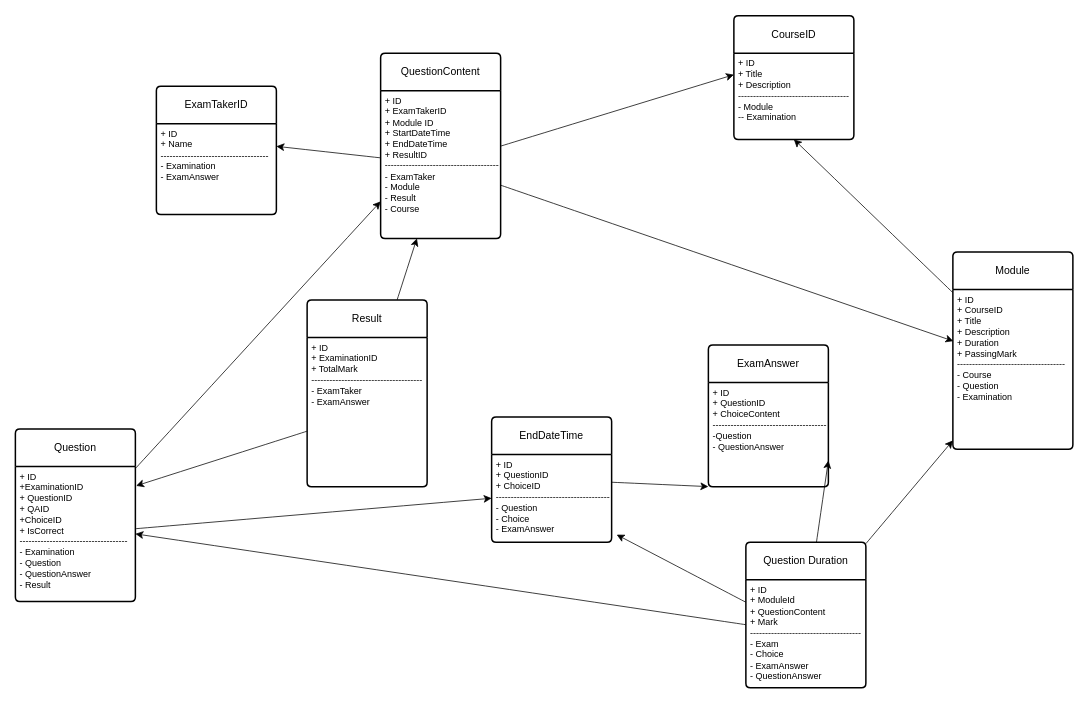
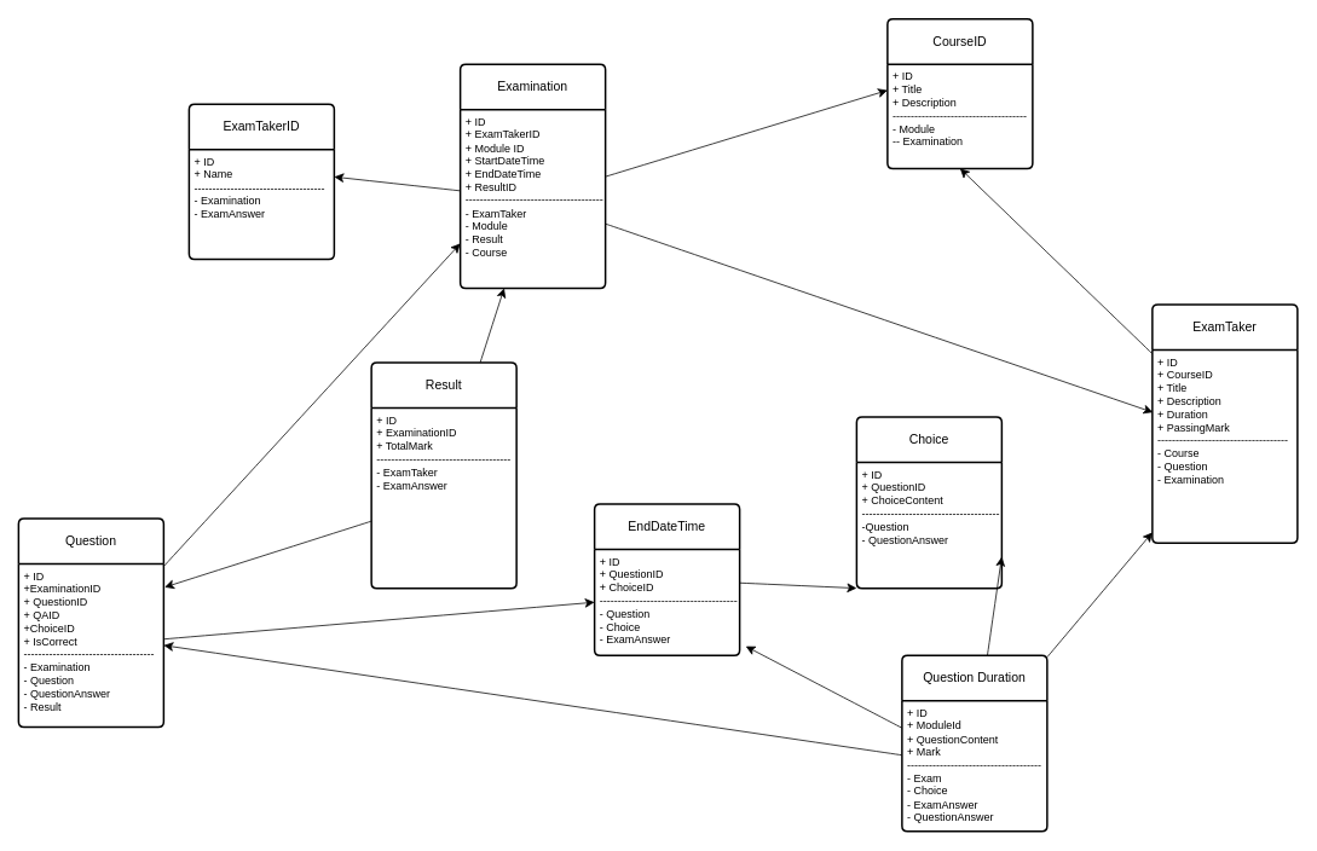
  <mxCell id="0" />
  <mxCell id="1" parent="0" />
  <mxCell id="2" value="ExamTakerID" style="swimlane;childLayout=stackLayout;horizontal=1;startSize=50;horizontalStack=0;rounded=1;fontSize=14;fontStyle=0;strokeWidth=2;resizeParent=0;resizeLast=1;shadow=0;dashed=0;align=center;arcSize=4;whiteSpace=wrap;html=1;" parent="1" vertex="1"><mxGeometry x="208" y="114" width="160" height="171" as="geometry" /></mxCell>
  <mxCell id="3" value="+ ID&lt;br&gt;+ Name&lt;br&gt;------------------------------------&lt;br&gt;- Examination&lt;br&gt;- ExamAnswer" style="align=left;strokeColor=none;fillColor=none;spacingLeft=4;fontSize=12;verticalAlign=top;resizable=0;rotatable=0;part=1;html=1;" parent="2" vertex="1"><mxGeometry y="50" width="160" height="121" as="geometry" /></mxCell>
  <mxCell id="4" style="edgeStyle=none;curved=1;rounded=0;orthogonalLoop=1;jettySize=auto;html=1;entryX=0.5;entryY=1;entryDx=0;entryDy=0;fontSize=12;startSize=8;endSize=8;" parent="1" source="5" target="12" edge="1"><mxGeometry relative="1" as="geometry" /></mxCell>
- <mxCell id="5" value="Module" style="swimlane;childLayout=stackLayout;horizontal=1;startSize=50;horizontalStack=0;rounded=1;fontSize=14;fontStyle=0;strokeWidth=2;resizeParent=0;resizeLast=1;shadow=0;dashed=0;align=center;arcSize=4;whiteSpace=wrap;html=1;" parent="1" vertex="1"><mxGeometry x="1270" y="335" width="160" height="263" as="geometry" /></mxCell>
+ <mxCell id="5" value="ExamTaker" style="swimlane;childLayout=stackLayout;horizontal=1;startSize=50;horizontalStack=0;rounded=1;fontSize=14;fontStyle=0;strokeWidth=2;resizeParent=0;resizeLast=1;shadow=0;dashed=0;align=center;arcSize=4;whiteSpace=wrap;html=1;" parent="1" vertex="1"><mxGeometry x="1270" y="335" width="160" height="263" as="geometry" /></mxCell>
  <mxCell id="6" value="+ ID&lt;br&gt;+ CourseID&lt;br&gt;+ Title&lt;br&gt;+ Description&lt;br&gt;+ Duration&lt;br&gt;+ PassingMark&lt;br&gt;------------------------------------&lt;br&gt;- Course&lt;br&gt;- Question&lt;br&gt;- Examination" style="align=left;strokeColor=none;fillColor=none;spacingLeft=4;fontSize=12;verticalAlign=top;resizable=0;rotatable=0;part=1;html=1;" parent="5" vertex="1"><mxGeometry y="50" width="160" height="213" as="geometry" /></mxCell>
- <mxCell id="7" value="ExamAnswer" style="swimlane;childLayout=stackLayout;horizontal=1;startSize=50;horizontalStack=0;rounded=1;fontSize=14;fontStyle=0;strokeWidth=2;resizeParent=0;resizeLast=1;shadow=0;dashed=0;align=center;arcSize=4;whiteSpace=wrap;html=1;" parent="1" vertex="1"><mxGeometry x="944" y="459" width="160" height="189" as="geometry" /></mxCell>
+ <mxCell id="7" value="Choice" style="swimlane;childLayout=stackLayout;horizontal=1;startSize=50;horizontalStack=0;rounded=1;fontSize=14;fontStyle=0;strokeWidth=2;resizeParent=0;resizeLast=1;shadow=0;dashed=0;align=center;arcSize=4;whiteSpace=wrap;html=1;" parent="1" vertex="1"><mxGeometry x="944" y="459" width="160" height="189" as="geometry" /></mxCell>
  <mxCell id="8" value="+ ID&lt;br&gt;+ QuestionID&lt;br&gt;+ ChoiceContent&lt;br&gt;--------------------------------------&lt;br&gt;-Question&lt;br&gt;- QuestionAnswer" style="align=left;strokeColor=none;fillColor=none;spacingLeft=4;fontSize=12;verticalAlign=top;resizable=0;rotatable=0;part=1;html=1;" parent="7" vertex="1"><mxGeometry y="50" width="160" height="139" as="geometry" /></mxCell>
  <mxCell id="9" value="Question" style="swimlane;childLayout=stackLayout;horizontal=1;startSize=50;horizontalStack=0;rounded=1;fontSize=14;fontStyle=0;strokeWidth=2;resizeParent=0;resizeLast=1;shadow=0;dashed=0;align=center;arcSize=4;whiteSpace=wrap;html=1;" parent="1" vertex="1"><mxGeometry x="20" y="571" width="160" height="230" as="geometry" /></mxCell>
  <mxCell id="10" value="+ ID&lt;br&gt;+ExaminationID&lt;br&gt;+ QuestionID&lt;br&gt;+ QAID&lt;br&gt;+ChoiceID&lt;br&gt;+ IsCorrect&lt;br&gt;------------------------------------&lt;br&gt;- Examination&lt;br&gt;- Question&lt;br&gt;- QuestionAnswer&lt;br&gt;- Result" style="align=left;strokeColor=none;fillColor=none;spacingLeft=4;fontSize=12;verticalAlign=top;resizable=0;rotatable=0;part=1;html=1;" parent="9" vertex="1"><mxGeometry y="50" width="160" height="180" as="geometry" /></mxCell>
  <mxCell id="11" value="CourseID" style="swimlane;childLayout=stackLayout;horizontal=1;startSize=50;horizontalStack=0;rounded=1;fontSize=14;fontStyle=0;strokeWidth=2;resizeParent=0;resizeLast=1;shadow=0;dashed=0;align=center;arcSize=4;whiteSpace=wrap;html=1;" parent="1" vertex="1"><mxGeometry x="978" y="20" width="160" height="165" as="geometry"><mxRectangle x="440" y="-273" width="80" height="50" as="alternateBounds" /></mxGeometry></mxCell>
  <mxCell id="12" value="+ ID&lt;br&gt;+ Title&lt;br&gt;+ Description&lt;br&gt;-------------------------------------&lt;br&gt;- Module&lt;br&gt;-- Examination" style="align=left;strokeColor=none;fillColor=none;spacingLeft=4;fontSize=12;verticalAlign=top;resizable=0;rotatable=0;part=1;html=1;" parent="11" vertex="1"><mxGeometry y="50" width="160" height="115" as="geometry" /></mxCell>
  <mxCell id="13" style="edgeStyle=none;curved=1;rounded=0;orthogonalLoop=1;jettySize=auto;html=1;entryX=1;entryY=0.75;entryDx=0;entryDy=0;fontSize=12;startSize=8;endSize=8;" parent="1" source="15" target="8" edge="1"><mxGeometry relative="1" as="geometry" /></mxCell>
  <mxCell id="14" style="edgeStyle=none;curved=1;rounded=0;orthogonalLoop=1;jettySize=auto;html=1;fontSize=12;startSize=8;endSize=8;" parent="1" source="15" target="6" edge="1"><mxGeometry relative="1" as="geometry" /></mxCell>
  <mxCell id="15" value="Question Duration" style="swimlane;childLayout=stackLayout;horizontal=1;startSize=50;horizontalStack=0;rounded=1;fontSize=14;fontStyle=0;strokeWidth=2;resizeParent=0;resizeLast=1;shadow=0;dashed=0;align=center;arcSize=4;whiteSpace=wrap;html=1;" parent="1" vertex="1"><mxGeometry x="994" y="722" width="160" height="194" as="geometry" /></mxCell>
  <mxCell id="16" value="+ ID&lt;br&gt;+ ModuleId&lt;br&gt;+ QuestionContent&lt;br&gt;+ Mark&lt;br&gt;-------------------------------------&lt;br&gt;- Exam&lt;br&gt;- Choice&lt;br&gt;- ExamAnswer&lt;br&gt;- QuestionAnswer" style="align=left;strokeColor=none;fillColor=none;spacingLeft=4;fontSize=12;verticalAlign=top;resizable=0;rotatable=0;part=1;html=1;" parent="15" vertex="1"><mxGeometry y="50" width="160" height="144" as="geometry" /></mxCell>
  <mxCell id="17" style="edgeStyle=none;curved=1;rounded=0;orthogonalLoop=1;jettySize=auto;html=1;entryX=0;entryY=1;entryDx=0;entryDy=0;fontSize=12;startSize=8;endSize=8;" parent="1" source="18" target="8" edge="1"><mxGeometry relative="1" as="geometry" /></mxCell>
  <mxCell id="18" value="EndDateTime" style="swimlane;childLayout=stackLayout;horizontal=1;startSize=50;horizontalStack=0;rounded=1;fontSize=14;fontStyle=0;strokeWidth=2;resizeParent=0;resizeLast=1;shadow=0;dashed=0;align=center;arcSize=4;whiteSpace=wrap;html=1;" parent="1" vertex="1"><mxGeometry x="655" y="555" width="160" height="167" as="geometry" /></mxCell>
  <mxCell id="19" value="+ ID&lt;br&gt;+ QuestionID&lt;br&gt;+ ChoiceID&lt;br&gt;--------------------------------------&lt;br&gt;- Question&lt;br&gt;- Choice&lt;br&gt;- ExamAnswer" style="align=left;strokeColor=none;fillColor=none;spacingLeft=4;fontSize=12;verticalAlign=top;resizable=0;rotatable=0;part=1;html=1;" parent="18" vertex="1"><mxGeometry y="50" width="160" height="117" as="geometry" /></mxCell>
  <mxCell id="20" style="edgeStyle=none;curved=1;rounded=0;orthogonalLoop=1;jettySize=auto;html=1;fontSize=12;startSize=8;endSize=8;" parent="1" source="21" target="27" edge="1"><mxGeometry relative="1" as="geometry" /></mxCell>
  <mxCell id="21" value="Result" style="swimlane;childLayout=stackLayout;horizontal=1;startSize=50;horizontalStack=0;rounded=1;fontSize=14;fontStyle=0;strokeWidth=2;resizeParent=0;resizeLast=1;shadow=0;dashed=0;align=center;arcSize=4;whiteSpace=wrap;html=1;" parent="1" vertex="1"><mxGeometry x="409" y="399" width="160" height="249" as="geometry" /></mxCell>
  <mxCell id="22" value="+ ID&lt;br&gt;+ ExaminationID&lt;br&gt;+ TotalMark&lt;br&gt;-------------------------------------&lt;br&gt;- ExamTaker&lt;br&gt;- ExamAnswer" style="align=left;strokeColor=none;fillColor=none;spacingLeft=4;fontSize=12;verticalAlign=top;resizable=0;rotatable=0;part=1;html=1;" parent="21" vertex="1"><mxGeometry y="50" width="160" height="199" as="geometry" /></mxCell>
  <mxCell id="23" style="edgeStyle=none;curved=1;rounded=0;orthogonalLoop=1;jettySize=auto;html=1;entryX=1.006;entryY=0.144;entryDx=0;entryDy=0;fontSize=12;startSize=8;endSize=8;entryPerimeter=0;" parent="1" source="22" target="10" edge="1"><mxGeometry relative="1" as="geometry" /></mxCell>
  <mxCell id="24" style="edgeStyle=none;curved=1;rounded=0;orthogonalLoop=1;jettySize=auto;html=1;entryX=1.042;entryY=0.915;entryDx=0;entryDy=0;fontSize=12;startSize=8;endSize=8;entryPerimeter=0;" parent="1" source="16" target="19" edge="1"><mxGeometry relative="1" as="geometry" /></mxCell>
  <mxCell id="25" style="edgeStyle=none;curved=1;rounded=0;orthogonalLoop=1;jettySize=auto;html=1;entryX=1;entryY=0.5;entryDx=0;entryDy=0;fontSize=12;startSize=8;endSize=8;" parent="1" source="16" target="10" edge="1"><mxGeometry relative="1" as="geometry" /></mxCell>
- <mxCell id="26" value="QuestionContent" style="swimlane;childLayout=stackLayout;horizontal=1;startSize=50;horizontalStack=0;rounded=1;fontSize=14;fontStyle=0;strokeWidth=2;resizeParent=0;resizeLast=1;shadow=0;dashed=0;align=center;arcSize=4;whiteSpace=wrap;html=1;" parent="1" vertex="1"><mxGeometry x="507" y="70" width="160" height="247" as="geometry" /></mxCell>
+ <mxCell id="26" value="Examination" style="swimlane;childLayout=stackLayout;horizontal=1;startSize=50;horizontalStack=0;rounded=1;fontSize=14;fontStyle=0;strokeWidth=2;resizeParent=0;resizeLast=1;shadow=0;dashed=0;align=center;arcSize=4;whiteSpace=wrap;html=1;" parent="1" vertex="1"><mxGeometry x="507" y="70" width="160" height="247" as="geometry" /></mxCell>
  <mxCell id="27" value="+ ID&lt;br&gt;+ ExamTakerID&lt;br&gt;+ Module ID&lt;br&gt;+ StartDateTime&lt;br&gt;+ EndDateTime&lt;br&gt;+ ResultID&lt;br&gt;--------------------------------------&lt;br&gt;- ExamTaker&lt;br&gt;- Module&lt;br&gt;- Result&lt;br&gt;- Course" style="align=left;strokeColor=none;fillColor=none;spacingLeft=4;fontSize=12;verticalAlign=top;resizable=0;rotatable=0;part=1;html=1;" parent="26" vertex="1"><mxGeometry y="50" width="160" height="197" as="geometry" /></mxCell>
  <mxCell id="28" style="edgeStyle=none;curved=1;rounded=0;orthogonalLoop=1;jettySize=auto;html=1;entryX=1;entryY=0.25;entryDx=0;entryDy=0;fontSize=12;startSize=8;endSize=8;" parent="1" source="27" target="3" edge="1"><mxGeometry relative="1" as="geometry" /></mxCell>
  <mxCell id="29" style="edgeStyle=none;curved=1;rounded=0;orthogonalLoop=1;jettySize=auto;html=1;entryX=0.004;entryY=0.324;entryDx=0;entryDy=0;entryPerimeter=0;fontSize=12;startSize=8;endSize=8;" parent="1" source="27" target="6" edge="1"><mxGeometry relative="1" as="geometry" /></mxCell>
  <mxCell id="30" style="edgeStyle=none;curved=1;rounded=0;orthogonalLoop=1;jettySize=auto;html=1;entryX=0;entryY=0.25;entryDx=0;entryDy=0;fontSize=12;startSize=8;endSize=8;" parent="1" source="27" target="12" edge="1"><mxGeometry relative="1" as="geometry" /></mxCell>
  <mxCell id="31" style="edgeStyle=none;curved=1;rounded=0;orthogonalLoop=1;jettySize=auto;html=1;entryX=0;entryY=0.5;entryDx=0;entryDy=0;fontSize=12;startSize=8;endSize=8;" parent="1" source="10" target="19" edge="1"><mxGeometry relative="1" as="geometry" /></mxCell>
  <mxCell id="32" style="edgeStyle=none;curved=1;rounded=0;orthogonalLoop=1;jettySize=auto;html=1;entryX=0;entryY=0.75;entryDx=0;entryDy=0;fontSize=12;startSize=8;endSize=8;" parent="1" source="10" target="27" edge="1"><mxGeometry relative="1" as="geometry" /></mxCell>
